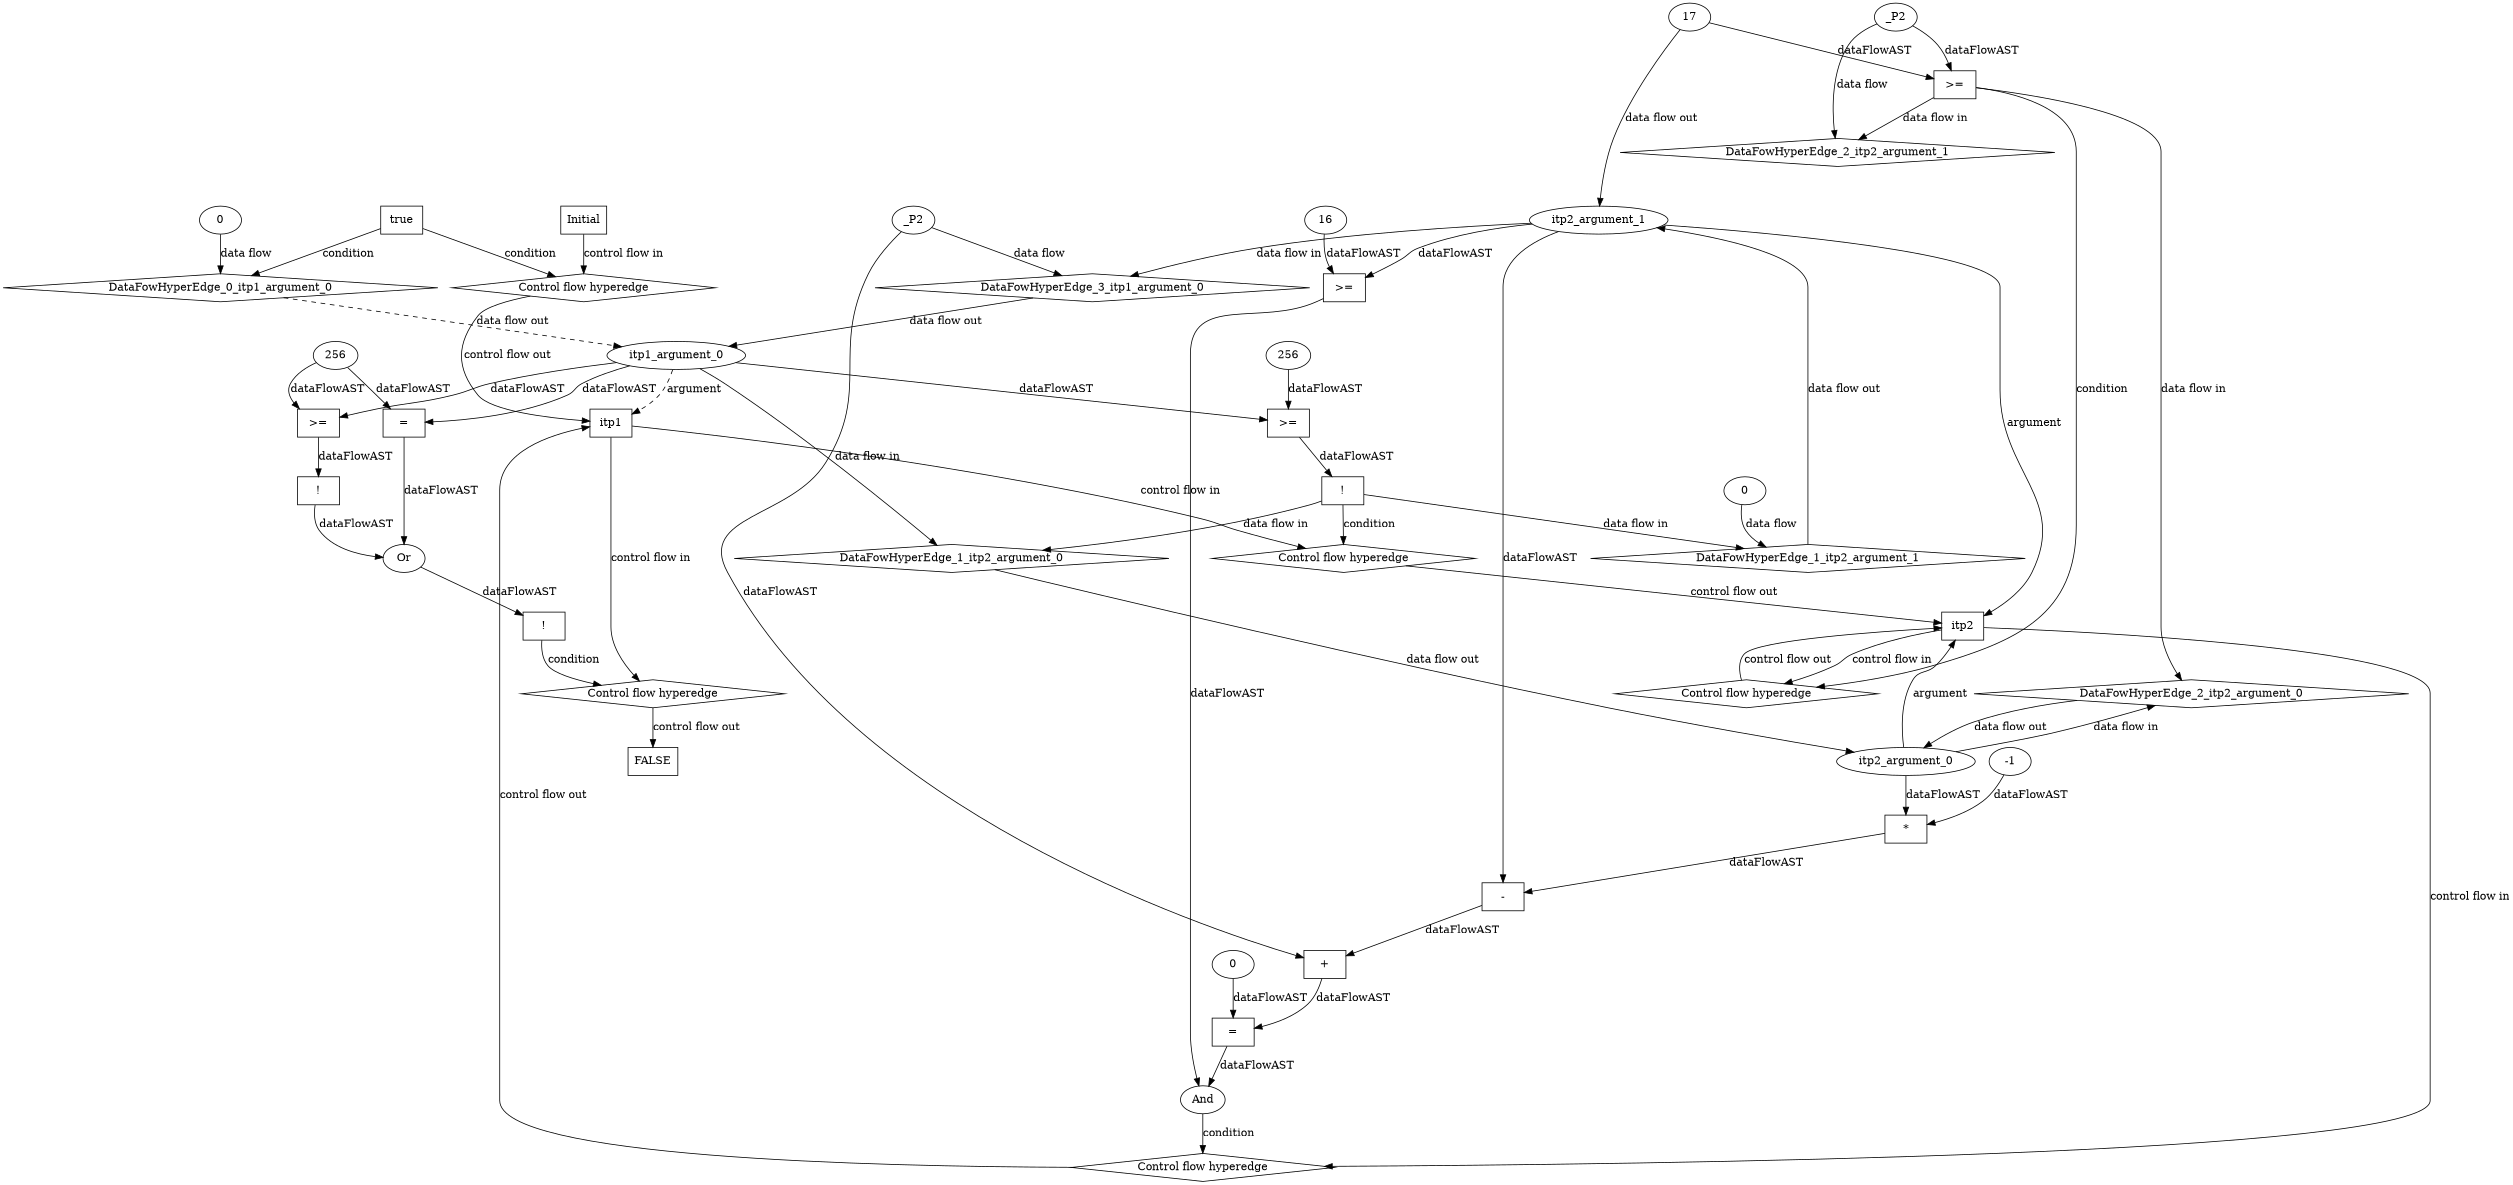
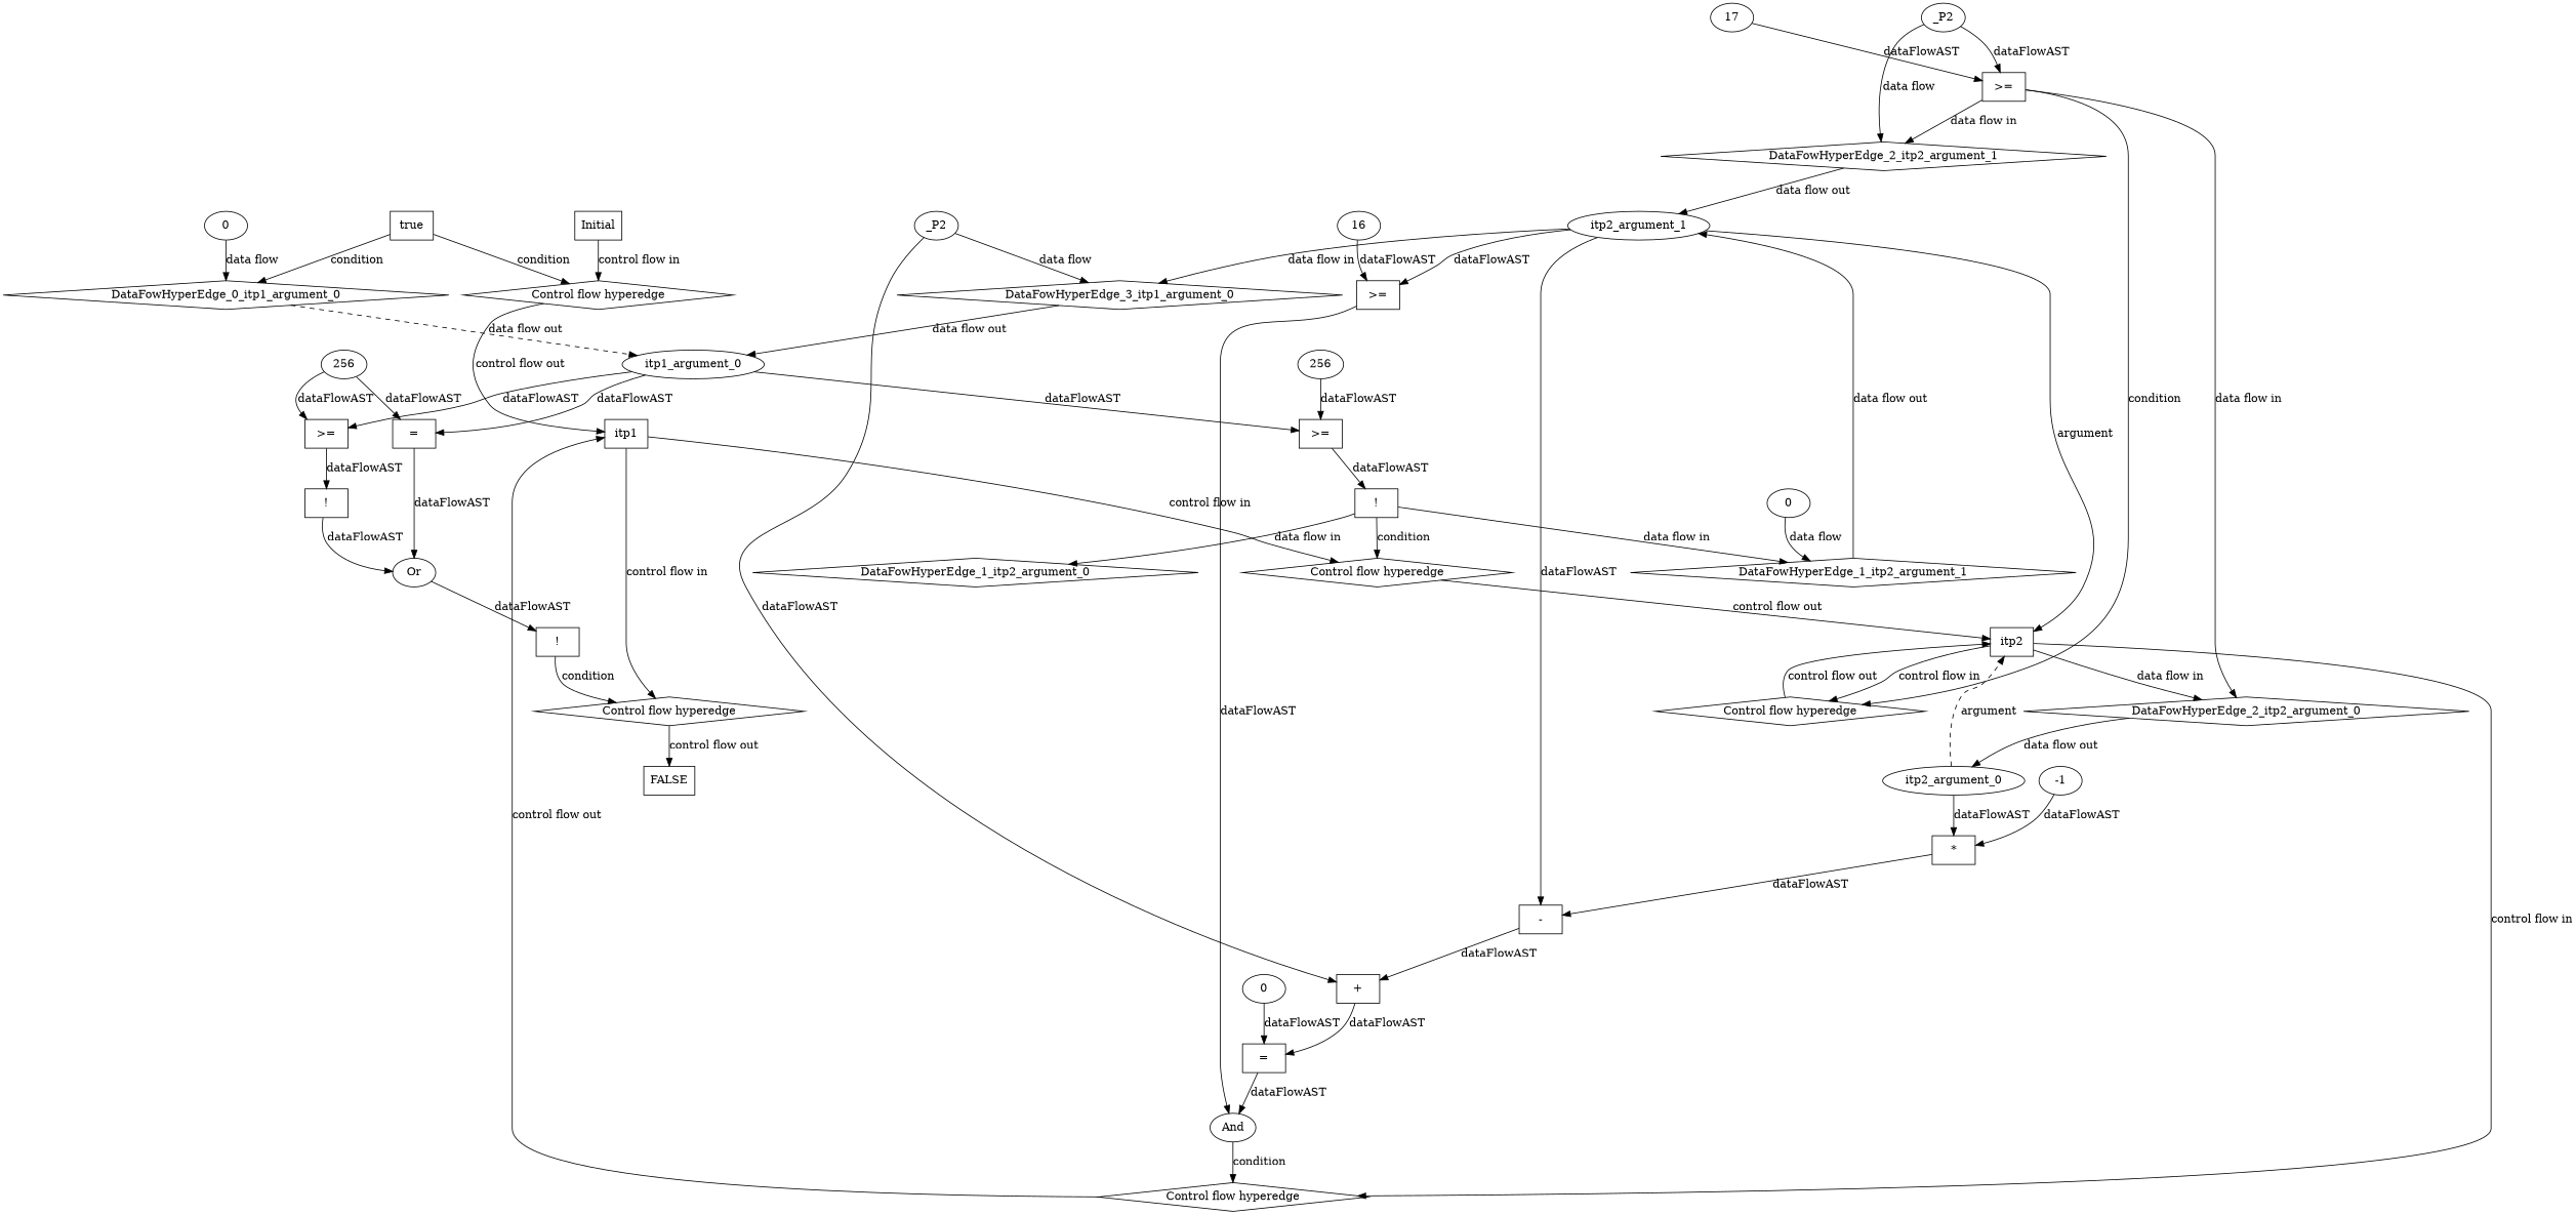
  digraph {
    node [nodeName=argument0 shape=rect]
    n1 [label=itp1 nodeName=itp1]
    n2 [label="Control flow hyperedge" nodeName=ControlFowHyperEdge_1 shape=diamond]
    n3 [label="Control flow hyperedge" nodeName=ControlFowHyperEdge_4 shape=diamond]
    n4 [label=itp2 nodeName=itp2]
    n5 [label=FALSE nodeName=FALSE]
    n6 [label="Control flow hyperedge" nodeName=ControlFowHyperEdge_2 shape=diamond]
    n7 [label="Control flow hyperedge" nodeName=ControlFowHyperEdge_3 shape=diamond]
    n8 [label=Initial nodeName=Initial]
    n9 [label="Control flow hyperedge" nodeName=ControlFowHyperEdge_0 shape=diamond]
    n10 [label=itp1_argument_0 shape=oval]
    n11 [label=">=" nodeName=xxxitp2___itp1_1xxxguard_0_node_1]
    n12 [label="=" nodeName=xxxFALSE___itp1_4xxxguard_0_node_2]
    n13 [label=">=" nodeName=xxxFALSE___itp1_4xxxguard_0_node_6]
    n14 [label=DataFowHyperEdge_1_itp2_argument_0 nodeName=DataFowHyperEdge_1_itp2_argument_0 shape=diamond]
    n15 [label="!" nodeName=xxxitp2___itp1_1xxxguard_0_node_0]
    n16 [label=Or nodeName=xxxFALSE___itp1_4xxxguard_0_node_1 shape=""]
    n17 [label="!" nodeName=xxxFALSE___itp1_4xxxguard_0_node_5]
    n18 [label=itp2_argument_0 shape=oval]
    n19 [label="*" nodeName=xxxitp1___itp2_3xxxguard_0_node_5]
    n20 [label=DataFowHyperEdge_2_itp2_argument_0 nodeName=DataFowHyperEdge_2_itp2_argument_0 shape=diamond]
    n21 [label="-" nodeName=xxxitp1___itp2_3xxxguard_0_node_4]
    n22 [label=itp2_argument_1 nodeName=argument1 shape=oval]
    n23 [label=">=" nodeName=xxxitp1___itp2_3xxxguard_0_node_10]
    n24 [label=DataFowHyperEdge_3_itp1_argument_0 nodeName=DataFowHyperEdge_3_itp1_argument_0 shape=diamond]
    n25 [label="+" nodeName=xxxitp1___itp2_3xxxguard_0_node_2]
    n26 [label=And nodeName=xxxitp1___itp2_3xxxguard_0_node_0 shape=""]
    n27 [label=true nodeName=true_0]
    n28 [label=DataFowHyperEdge_0_itp1_argument_0 nodeName=DataFowHyperEdge_0_itp1_argument_0 shape=diamond]
    n29 [label=0 nodeName=xxxitp1___Initial_0xxxdataFlow_0_node_0 shape=""]
    n30 [label=DataFowHyperEdge_1_itp2_argument_1 nodeName=DataFowHyperEdge_1_itp2_argument_1 shape=diamond]
    n31 [label=256 nodeName=xxxitp2___itp1_1xxxguard_0_node_3 shape=""]
    n32 [label=0 nodeName=xxxitp2___itp1_1xxxdataFlow_0_node_0 shape=""]
    n33 [label=">=" nodeName=xxxitp2___itp2_2xxxguard_0_node_0]
    n34 [label=DataFowHyperEdge_2_itp2_argument_1 nodeName=DataFowHyperEdge_2_itp2_argument_1 shape=diamond]
    n35 [label=17 nodeName=xxxitp2___itp2_2xxxguard_0_node_1 shape=""]
    n36 [label=_P2 nodeName=xxxitp2___itp2_2xxxdataFlow_0_node_0 shape=""]
    n37 [label="=" nodeName=xxxitp1___itp2_3xxxguard_0_node_1]
    n38 [label=-1 nodeName=xxxitp1___itp2_3xxxguard_0_node_6 shape=""]
    n39 [label=0 nodeName=xxxitp1___itp2_3xxxguard_0_node_9 shape=""]
    n40 [label=16 nodeName=xxxitp1___itp2_3xxxguard_0_node_12 shape=""]
    n41 [label=_P2 nodeName=xxxitp1___itp2_3xxxdataFlow_0_node_0 shape=""]
    n42 [label="!" nodeName=xxxFALSE___itp1_4xxxguard_0_node_0]
    n43 [label=256 nodeName=xxxFALSE___itp1_4xxxguard_0_node_4 shape=""]
    n1 -> n2 [label="control flow in"]
    n1 -> n3 [label="control flow in"]
    n2 -> n4 [label="control flow out"]
    n3 -> n5 [label="control flow out"]
    n4 -> n6 [label="control flow in"]
    n4 -> n7 [label="control flow in"]
    n6 -> n4 [label="control flow out"]
    n7 -> n1 [label="control flow out"]
    n8 -> n9 [label="control flow in"]
    n9 -> n1 [label="control flow out"]
-   n10 -> n1 [label=argument style=dashed]
    n10 -> n11 [label=dataFlowAST]
    n10 -> n12 [label=dataFlowAST]
    n10 -> n13 [label=dataFlowAST]
-   n10 -> n14 [label="data flow in"]
    n11 -> n15 [label=dataFlowAST]
    n12 -> n16 [label=dataFlowAST]
    n13 -> n17 [label=dataFlowAST]
-   n14 -> n18 [label="data flow out"]
    n15 -> n2 [label=condition]
    n15 -> n14 [label="data flow in"]
    n15 -> n30 [label="data flow in"]
    n16 -> n42 [label=dataFlowAST]
    n17 -> n16 [label=dataFlowAST]
-   n18 -> n4 [label=argument style=solid]
+   n18 -> n4 [label=argument style=dashed]
    n18 -> n19 [label=dataFlowAST]
-   n18 -> n20 [label="data flow in"]
+   n4 -> n20 [label="data flow in"]
    n19 -> n21 [label=dataFlowAST]
    n20 -> n18 [label="data flow out"]
    n21 -> n25 [label=dataFlowAST]
    n22 -> n4 [label=argument style=solid]
    n22 -> n21 [label=dataFlowAST]
    n22 -> n23 [label=dataFlowAST]
    n22 -> n24 [label="data flow in"]
    n23 -> n26 [label=dataFlowAST]
    n24 -> n10 [label="data flow out"]
    n25 -> n37 [label=dataFlowAST]
    n26 -> n7 [label=condition]
    n27 -> n9 [label=condition]
    n27 -> n28 [label=condition]
    n28 -> n10 [label="data flow out" style=dashed]
    n29 -> n28 [label="data flow"]
    n30 -> n22 [label="data flow out"]
    n31 -> n11 [label=dataFlowAST]
    n32 -> n30 [label="data flow"]
    n33 -> n6 [label=condition]
    n33 -> n20 [label="data flow in"]
    n33 -> n34 [label="data flow in"]
-   n35 -> n22 [label="data flow out"]
+   n34 -> n22 [label="data flow out"]
    n35 -> n33 [label=dataFlowAST]
    n36 -> n33 [label=dataFlowAST]
    n36 -> n34 [label="data flow"]
    n37 -> n26 [label=dataFlowAST]
    n38 -> n19 [label=dataFlowAST]
    n39 -> n37 [label=dataFlowAST]
    n40 -> n23 [label=dataFlowAST]
    n41 -> n24 [label="data flow"]
    n41 -> n25 [label=dataFlowAST]
    n42 -> n3 [label=condition]
    n43 -> n12 [label=dataFlowAST]
    n43 -> n13 [label=dataFlowAST]
  }
